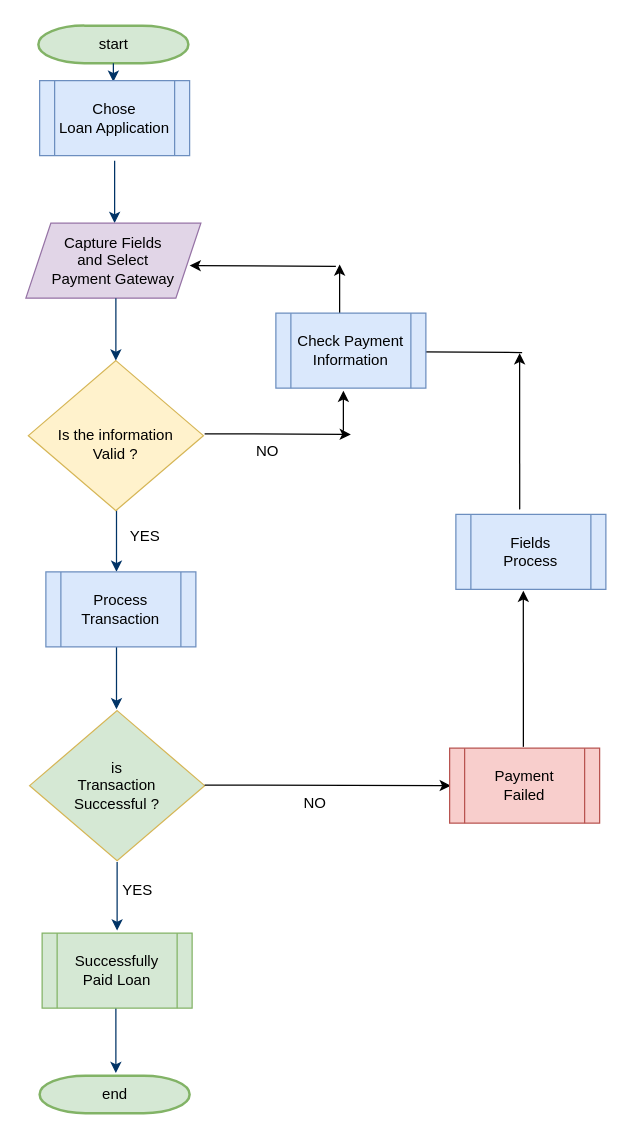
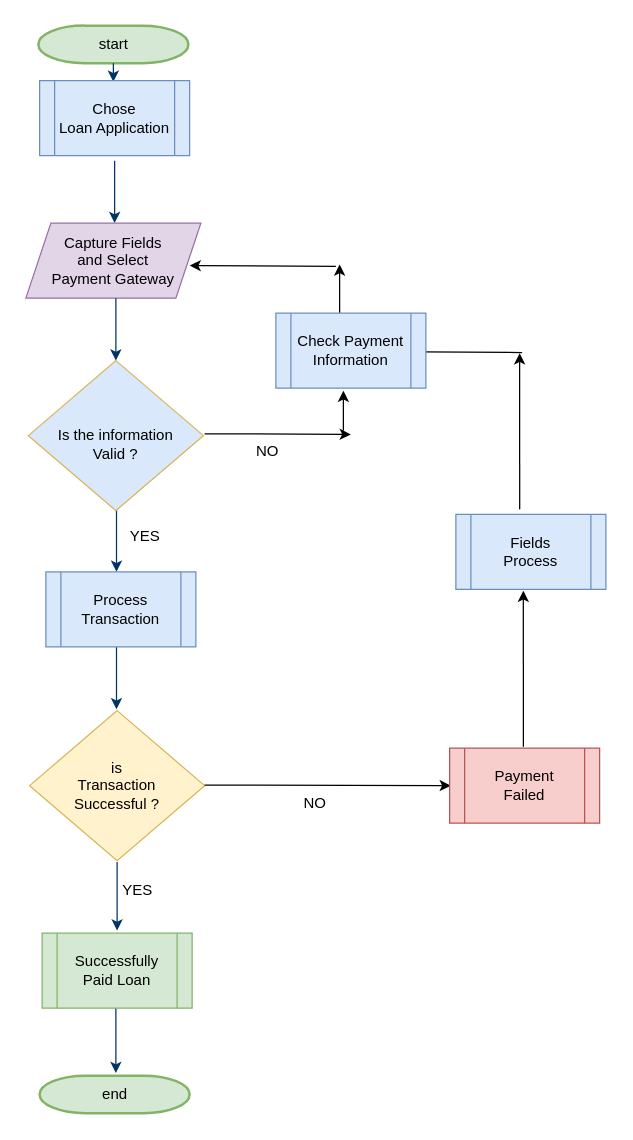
  <mxCell id="0" />
  <mxCell id="1" parent="0" />
  <mxCell id="2" value="" style="endArrow=classic;html=1;" parent="1" edge="1"><mxGeometry width="50" height="50" relative="1" as="geometry"><mxPoint x="268" y="212.5" as="sourcePoint" /><mxPoint x="151" y="212" as="targetPoint" /></mxGeometry></mxCell>
  <mxCell id="3" value="start" style="shape=mxgraph.flowchart.terminator;strokeWidth=2;gradientDirection=north;fontStyle=0;html=1;fillColor=#d5e8d4;strokeColor=#82b366;" parent="1" vertex="1"><mxGeometry x="30" y="20" width="120" height="30" as="geometry" /></mxCell>
  <mxCell id="4" style="fontStyle=1;strokeColor=#003366;strokeWidth=1;html=1;" parent="1" source="3" edge="1"><mxGeometry relative="1" as="geometry"><mxPoint x="90" y="65" as="targetPoint" /></mxGeometry></mxCell>
  <mxCell id="5" value="end" style="shape=mxgraph.flowchart.terminator;strokeWidth=2;gradientDirection=north;fontStyle=0;html=1;fillColor=#d5e8d4;strokeColor=#82b366;" parent="1" vertex="1"><mxGeometry x="31" y="860" width="120" height="30" as="geometry" /></mxCell>
  <mxCell id="6" value="" style="edgeStyle=elbowEdgeStyle;elbow=vertical;fontStyle=1;strokeColor=#003366;strokeWidth=1;html=1;" parent="1" edge="1"><mxGeometry x="163" y="-1033" width="100" height="100" as="geometry"><mxPoint x="93" y="689" as="sourcePoint" /><mxPoint x="93" y="744" as="targetPoint" /></mxGeometry></mxCell>
  <mxCell id="7" style="fontStyle=1;strokeColor=#003366;strokeWidth=1;html=1;" parent="1" edge="1"><mxGeometry relative="1" as="geometry"><mxPoint x="91" y="128" as="sourcePoint" /><mxPoint x="91" y="178" as="targetPoint" /></mxGeometry></mxCell>
  <mxCell id="8" style="fontStyle=1;strokeColor=#003366;strokeWidth=1;html=1;" parent="1" edge="1"><mxGeometry relative="1" as="geometry"><mxPoint x="92.5" y="407" as="sourcePoint" /><mxPoint x="92.5" y="457" as="targetPoint" /></mxGeometry></mxCell>
- <mxCell id="9" value="&lt;div&gt;is&lt;br&gt;&lt;/div&gt;&lt;div&gt;Transaction&lt;/div&gt;&lt;div&gt;Successful ?&lt;br&gt;&lt;/div&gt;" style="rhombus;whiteSpace=wrap;html=1;fillColor=#d5e8d4;strokeColor=#d6b656;" parent="1" vertex="1"><mxGeometry x="23" y="568" width="140" height="120" as="geometry" /></mxCell>
+ <mxCell id="9" value="&lt;div&gt;is&lt;br&gt;&lt;/div&gt;&lt;div&gt;Transaction&lt;/div&gt;&lt;div&gt;Successful ?&lt;br&gt;&lt;/div&gt;" style="rhombus;whiteSpace=wrap;html=1;fillColor=#fff2cc;strokeColor=#d6b656;" parent="1" vertex="1"><mxGeometry x="23" y="568" width="140" height="120" as="geometry" /></mxCell>
  <mxCell id="10" value="Capture Fields&lt;br&gt;&lt;div&gt;and Select&lt;/div&gt;&lt;div&gt;Payment Gateway &lt;br&gt;&lt;/div&gt;" style="shape=parallelogram;perimeter=parallelogramPerimeter;whiteSpace=wrap;html=1;fixedSize=1;fillColor=#e1d5e7;strokeColor=#9673a6;" parent="1" vertex="1"><mxGeometry x="20" y="178" width="140" height="60" as="geometry" /></mxCell>
- <mxCell id="11" value="&lt;div&gt;&lt;br&gt;&lt;/div&gt;&lt;div&gt;Is the information&lt;/div&gt;&lt;div&gt;Valid ?&lt;br&gt;&lt;/div&gt;" style="rhombus;whiteSpace=wrap;html=1;fillColor=#fff2cc;strokeColor=#d6b656;" parent="1" vertex="1"><mxGeometry x="22" y="288" width="140" height="120" as="geometry" /></mxCell>
+ <mxCell id="11" value="&lt;div&gt;&lt;br&gt;&lt;/div&gt;&lt;div&gt;Is the information&lt;/div&gt;&lt;div&gt;Valid ?&lt;br&gt;&lt;/div&gt;" style="rhombus;whiteSpace=wrap;html=1;fillColor=#dae8fc;strokeColor=#d6b656;" parent="1" vertex="1"><mxGeometry x="22" y="288" width="140" height="120" as="geometry" /></mxCell>
  <mxCell id="12" style="fontStyle=1;strokeColor=#003366;strokeWidth=1;html=1;" parent="1" edge="1"><mxGeometry relative="1" as="geometry"><mxPoint x="92" y="238" as="sourcePoint" /><mxPoint x="92" y="288" as="targetPoint" /></mxGeometry></mxCell>
  <mxCell id="13" value="" style="endArrow=classic;html=1;" parent="1" edge="1"><mxGeometry width="50" height="50" relative="1" as="geometry"><mxPoint x="163" y="346.5" as="sourcePoint" /><mxPoint x="280" y="347" as="targetPoint" /></mxGeometry></mxCell>
  <mxCell id="14" value="NO" style="text;html=1;align=center;verticalAlign=middle;resizable=0;points=[];autosize=1;strokeColor=none;fillColor=none;" parent="1" vertex="1"><mxGeometry x="198" y="351" width="30" height="20" as="geometry" /></mxCell>
  <mxCell id="15" value="" style="endArrow=classic;html=1;" parent="1" edge="1"><mxGeometry width="50" height="50" relative="1" as="geometry"><mxPoint x="274" y="344" as="sourcePoint" /><mxPoint x="274" y="312" as="targetPoint" /></mxGeometry></mxCell>
  <mxCell id="16" value="" style="endArrow=classic;html=1;exitX=0.5;exitY=0;exitDx=0;exitDy=0;" parent="1" edge="1"><mxGeometry width="50" height="50" relative="1" as="geometry"><mxPoint x="271" y="250" as="sourcePoint" /><mxPoint x="271" y="211" as="targetPoint" /></mxGeometry></mxCell>
  <mxCell id="17" value="YES" style="text;html=1;align=center;verticalAlign=middle;resizable=0;points=[];autosize=1;strokeColor=none;fillColor=none;" parent="1" vertex="1"><mxGeometry x="95" y="419" width="40" height="20" as="geometry" /></mxCell>
  <mxCell id="18" style="fontStyle=1;strokeColor=#003366;strokeWidth=1;html=1;" parent="1" edge="1"><mxGeometry relative="1" as="geometry"><mxPoint x="92.5" y="517" as="sourcePoint" /><mxPoint x="92.5" y="567" as="targetPoint" /></mxGeometry></mxCell>
  <mxCell id="19" value="" style="endArrow=classic;html=1;entryX=0;entryY=0.5;entryDx=0;entryDy=0;" parent="1" edge="1"><mxGeometry width="50" height="50" relative="1" as="geometry"><mxPoint x="163" y="627.5" as="sourcePoint" /><mxPoint x="360" y="628" as="targetPoint" /></mxGeometry></mxCell>
  <mxCell id="20" value="NO" style="text;html=1;align=center;verticalAlign=middle;resizable=0;points=[];autosize=1;strokeColor=none;fillColor=none;" parent="1" vertex="1"><mxGeometry x="236" y="632" width="30" height="20" as="geometry" /></mxCell>
  <mxCell id="21" value="YES" style="text;html=1;align=center;verticalAlign=middle;resizable=0;points=[];autosize=1;strokeColor=none;fillColor=none;" parent="1" vertex="1"><mxGeometry x="89" y="702" width="40" height="20" as="geometry" /></mxCell>
  <mxCell id="22" value="" style="edgeStyle=elbowEdgeStyle;elbow=vertical;fontStyle=1;strokeColor=#003366;strokeWidth=1;html=1;" parent="1" edge="1"><mxGeometry x="162" y="-919" width="100" height="100" as="geometry"><mxPoint x="92" y="803" as="sourcePoint" /><mxPoint x="92" y="858" as="targetPoint" /></mxGeometry></mxCell>
  <mxCell id="23" value="" style="endArrow=classic;html=1;entryX=0.483;entryY=1;entryDx=0;entryDy=0;entryPerimeter=0;" parent="1" edge="1"><mxGeometry width="50" height="50" relative="1" as="geometry"><mxPoint x="418" y="597" as="sourcePoint" /><mxPoint x="417.96" y="472" as="targetPoint" /></mxGeometry></mxCell>
  <mxCell id="24" value="" style="endArrow=classic;html=1;entryX=0.483;entryY=1;entryDx=0;entryDy=0;entryPerimeter=0;" parent="1" edge="1"><mxGeometry width="50" height="50" relative="1" as="geometry"><mxPoint x="415.04" y="407" as="sourcePoint" /><mxPoint x="415" y="282" as="targetPoint" /></mxGeometry></mxCell>
  <mxCell id="25" value="" style="endArrow=classic;html=1;" parent="1" edge="1"><mxGeometry width="50" height="50" relative="1" as="geometry"><mxPoint x="417" y="281.5" as="sourcePoint" /><mxPoint x="330" y="281" as="targetPoint" /></mxGeometry></mxCell>
  <mxCell id="26" value="&lt;div&gt;Chose&lt;/div&gt;&lt;div&gt;Loan Application&lt;br&gt;&lt;/div&gt;" style="shape=process;whiteSpace=wrap;html=1;backgroundOutline=1;fillColor=#dae8fc;strokeColor=#6c8ebf;" vertex="1" parent="1"><mxGeometry x="31" y="64" width="120" height="60" as="geometry" /></mxCell>
  <mxCell id="27" value="&lt;div&gt;Check Payment &lt;br&gt;&lt;/div&gt;&lt;div&gt;Information&lt;br&gt;&lt;/div&gt;" style="shape=process;whiteSpace=wrap;html=1;backgroundOutline=1;fillColor=#dae8fc;strokeColor=#6c8ebf;" vertex="1" parent="1"><mxGeometry x="220" y="250" width="120" height="60" as="geometry" /></mxCell>
  <mxCell id="28" value="Process Transaction" style="shape=process;whiteSpace=wrap;html=1;backgroundOutline=1;fillColor=#dae8fc;strokeColor=#6c8ebf;" vertex="1" parent="1"><mxGeometry x="36" y="457" width="120" height="60" as="geometry" /></mxCell>
  <mxCell id="29" value="&lt;div&gt;Fields &lt;br&gt;&lt;/div&gt;&lt;div&gt;Process&lt;br&gt;&lt;/div&gt;" style="shape=process;whiteSpace=wrap;html=1;backgroundOutline=1;fillColor=#dae8fc;strokeColor=#6c8ebf;" vertex="1" parent="1"><mxGeometry x="364" y="411" width="120" height="60" as="geometry" /></mxCell>
  <mxCell id="30" value="&lt;div&gt;Successfully &lt;br&gt;&lt;/div&gt;&lt;div&gt;Paid Loan&lt;br&gt;&lt;/div&gt;" style="shape=process;whiteSpace=wrap;html=1;backgroundOutline=1;fillColor=#d5e8d4;strokeColor=#82b366;" vertex="1" parent="1"><mxGeometry x="33" y="746" width="120" height="60" as="geometry" /></mxCell>
  <mxCell id="31" value="&lt;div&gt;Payment&lt;/div&gt;&lt;div&gt;Failed&lt;br&gt;&lt;/div&gt;" style="shape=process;whiteSpace=wrap;html=1;backgroundOutline=1;fillColor=#f8cecc;strokeColor=#b85450;" vertex="1" parent="1"><mxGeometry x="359" y="598" width="120" height="60" as="geometry" /></mxCell>
